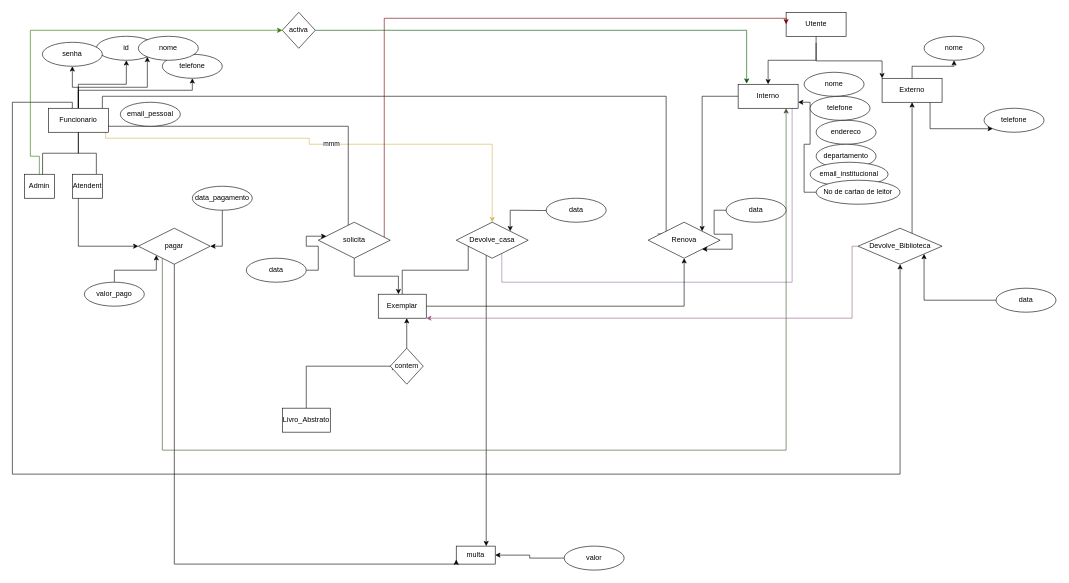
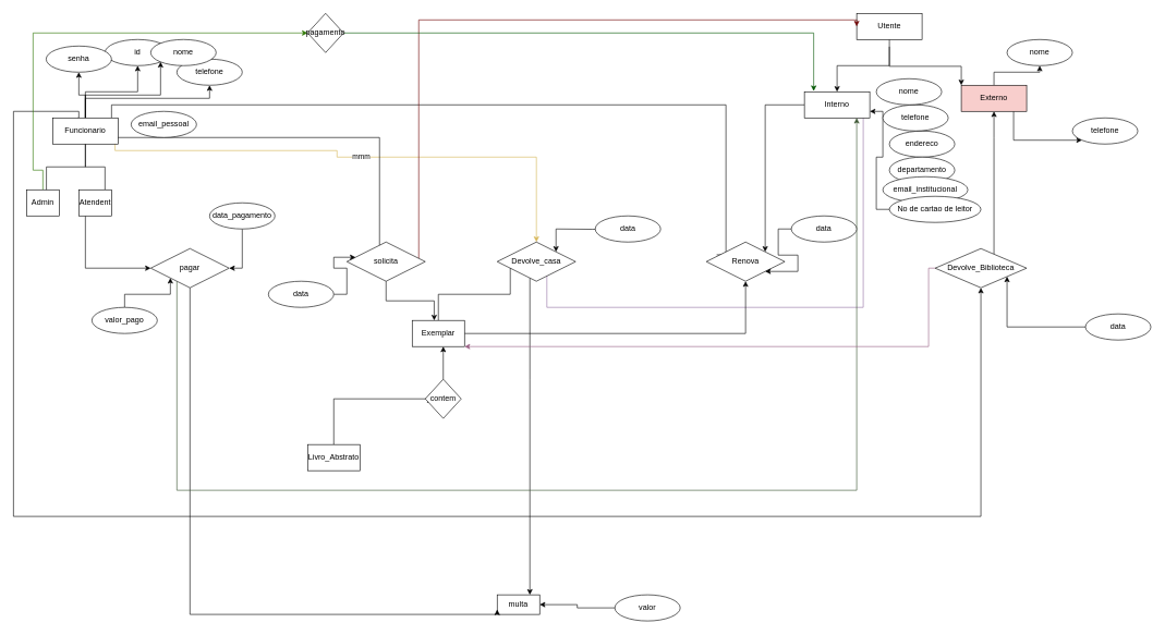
  <mxCell id="0" />
  <mxCell id="1" parent="0" />
  <mxCell id="2" value="mmm" style="edgeStyle=orthogonalEdgeStyle;rounded=0;orthogonalLoop=1;jettySize=auto;html=1;exitX=0.954;exitY=0.965;exitDx=0;exitDy=0;exitPerimeter=0;fillColor=#fff2cc;gradientColor=#ffd966;strokeColor=#d6b656;" edge="1" parent="1" source="11" target="24"><mxGeometry relative="1" as="geometry"><mxPoint x="520" y="200" as="sourcePoint" /><Array as="points"><mxPoint x="175" y="230" /><mxPoint x="515" y="230" /><mxPoint x="515" y="240" /><mxPoint x="820" y="240" /></Array></mxGeometry></mxCell>
  <mxCell id="3" style="edgeStyle=orthogonalEdgeStyle;rounded=0;orthogonalLoop=1;jettySize=auto;html=1;entryX=0.131;entryY=0.325;entryDx=0;entryDy=0;entryPerimeter=0;endArrow=none;endFill=0;" edge="1" parent="1" source="11" target="25"><mxGeometry relative="1" as="geometry"><Array as="points"><mxPoint x="170" y="160" /><mxPoint x="1110" y="160" /><mxPoint x="1110" y="390" /></Array></mxGeometry></mxCell>
  <mxCell id="4" style="edgeStyle=orthogonalEdgeStyle;rounded=0;orthogonalLoop=1;jettySize=auto;html=1;" edge="1" parent="1" source="47" target="29"><mxGeometry relative="1" as="geometry"><Array as="points"><mxPoint x="130" y="410" /></Array></mxGeometry></mxCell>
  <mxCell id="5" style="edgeStyle=orthogonalEdgeStyle;rounded=0;orthogonalLoop=1;jettySize=auto;html=1;exitX=0.383;exitY=0;exitDx=0;exitDy=0;exitPerimeter=0;" edge="1" parent="1" source="11" target="37"><mxGeometry relative="1" as="geometry"><mxPoint x="1540" y="550" as="targetPoint" /><Array as="points"><mxPoint x="120" y="180" /><mxPoint x="120" y="170" /><mxPoint x="20" y="170" /><mxPoint x="20" y="790" /><mxPoint x="1500" y="790" /></Array></mxGeometry></mxCell>
  <mxCell id="6" style="edgeStyle=orthogonalEdgeStyle;rounded=0;orthogonalLoop=1;jettySize=auto;html=1;entryX=0.607;entryY=0.064;entryDx=0;entryDy=0;entryPerimeter=0;endArrow=none;endFill=0;" edge="1" parent="1" source="11" target="39"><mxGeometry relative="1" as="geometry" /></mxCell>
  <mxCell id="7" style="edgeStyle=orthogonalEdgeStyle;rounded=0;orthogonalLoop=1;jettySize=auto;html=1;" edge="1" parent="1" source="11" target="63"><mxGeometry relative="1" as="geometry" /></mxCell>
  <mxCell id="8" style="edgeStyle=orthogonalEdgeStyle;rounded=0;orthogonalLoop=1;jettySize=auto;html=1;" edge="1" parent="1" source="11" target="62"><mxGeometry relative="1" as="geometry" /></mxCell>
  <mxCell id="9" style="edgeStyle=orthogonalEdgeStyle;rounded=0;orthogonalLoop=1;jettySize=auto;html=1;" edge="1" parent="1" target="66"><mxGeometry relative="1" as="geometry"><mxPoint x="130" y="185" as="sourcePoint" /><mxPoint x="244.645" y="99.142" as="targetPoint" /><Array as="points"><mxPoint x="130" y="145" /><mxPoint x="245" y="145" /></Array></mxGeometry></mxCell>
  <mxCell id="10" style="edgeStyle=orthogonalEdgeStyle;rounded=0;orthogonalLoop=1;jettySize=auto;html=1;" edge="1" parent="1" source="11" target="65"><mxGeometry relative="1" as="geometry"><Array as="points"><mxPoint x="130" y="150" /><mxPoint x="320" y="150" /></Array></mxGeometry></mxCell>
  <mxCell id="11" value="Funcionario" style="whiteSpace=wrap;html=1;align=center;" vertex="1" parent="1"><mxGeometry x="80" y="180" width="100" height="40" as="geometry" /></mxCell>
  <mxCell id="12" style="edgeStyle=orthogonalEdgeStyle;rounded=0;orthogonalLoop=1;jettySize=auto;html=1;entryX=1;entryY=1;entryDx=0;entryDy=0;fillColor=#e1d5e7;strokeColor=#9673a6;" edge="1" parent="1" source="31" target="24"><mxGeometry relative="1" as="geometry"><Array as="points"><mxPoint x="1320" y="470" /><mxPoint x="836" y="470" /><mxPoint x="836" y="390" /><mxPoint x="850" y="390" /></Array></mxGeometry></mxCell>
  <mxCell id="13" style="edgeStyle=orthogonalEdgeStyle;rounded=0;orthogonalLoop=1;jettySize=auto;html=1;" edge="1" parent="1" source="15" target="31"><mxGeometry relative="1" as="geometry" /></mxCell>
  <mxCell id="14" style="edgeStyle=orthogonalEdgeStyle;rounded=0;orthogonalLoop=1;jettySize=auto;html=1;" edge="1" parent="1" target="34"><mxGeometry relative="1" as="geometry"><mxPoint x="1360" y="71" as="sourcePoint" /><mxPoint x="1470" y="136" as="targetPoint" /><Array as="points"><mxPoint x="1360" y="101" /><mxPoint x="1470" y="101" /></Array></mxGeometry></mxCell>
  <mxCell id="15" value="Utente" style="whiteSpace=wrap;html=1;align=center;" vertex="1" parent="1"><mxGeometry x="1310" y="20" width="100" height="40" as="geometry" /></mxCell>
  <mxCell id="16" style="edgeStyle=orthogonalEdgeStyle;rounded=0;orthogonalLoop=1;jettySize=auto;html=1;entryX=0.5;entryY=1;entryDx=0;entryDy=0;" edge="1" parent="1" source="18" target="25"><mxGeometry relative="1" as="geometry" /></mxCell>
  <mxCell id="17" style="edgeStyle=orthogonalEdgeStyle;rounded=0;orthogonalLoop=1;jettySize=auto;html=1;entryX=0.5;entryY=1;entryDx=0;entryDy=0;" edge="1" parent="1" source="18" target="24"><mxGeometry relative="1" as="geometry"><Array as="points"><mxPoint x="670" y="450" /><mxPoint x="780" y="450" /><mxPoint x="780" y="410" /><mxPoint x="820" y="410" /></Array></mxGeometry></mxCell>
  <mxCell id="18" value="Exemplar" style="whiteSpace=wrap;html=1;align=center;" vertex="1" parent="1"><mxGeometry x="630" y="490" width="80" height="40" as="geometry" /></mxCell>
  <mxCell id="19" style="edgeStyle=orthogonalEdgeStyle;rounded=0;orthogonalLoop=1;jettySize=auto;html=1;entryX=1;entryY=0.75;entryDx=0;entryDy=0;endArrow=none;endFill=0;" edge="1" parent="1" source="22" target="11"><mxGeometry relative="1" as="geometry"><Array as="points"><mxPoint x="580" y="210" /></Array></mxGeometry></mxCell>
  <mxCell id="20" style="edgeStyle=orthogonalEdgeStyle;rounded=0;orthogonalLoop=1;jettySize=auto;html=1;entryX=0.42;entryY=0;entryDx=0;entryDy=0;entryPerimeter=0;" edge="1" parent="1" source="22" target="18"><mxGeometry relative="1" as="geometry" /></mxCell>
  <mxCell id="21" value="&lt;br&gt;&lt;br&gt;" style="edgeStyle=orthogonalEdgeStyle;rounded=0;orthogonalLoop=1;jettySize=auto;html=1;entryX=0;entryY=0.5;entryDx=0;entryDy=0;fillColor=#a20025;strokeColor=#6F0000;" edge="1" parent="1" source="22" target="15"><mxGeometry relative="1" as="geometry"><Array as="points"><mxPoint x="640" y="30" /><mxPoint x="1310" y="30" /></Array></mxGeometry></mxCell>
  <mxCell id="22" value="solicita" style="shape=rhombus;perimeter=rhombusPerimeter;whiteSpace=wrap;html=1;align=center;" vertex="1" parent="1"><mxGeometry x="530" y="370" width="120" height="60" as="geometry" /></mxCell>
  <mxCell id="23" style="edgeStyle=orthogonalEdgeStyle;rounded=0;orthogonalLoop=1;jettySize=auto;html=1;" edge="1" parent="1" source="24" target="26"><mxGeometry relative="1" as="geometry"><Array as="points"><mxPoint x="810" y="580" /><mxPoint x="810" y="580" /></Array></mxGeometry></mxCell>
  <mxCell id="24" value="Devolve_casa" style="shape=rhombus;perimeter=rhombusPerimeter;whiteSpace=wrap;html=1;align=center;" vertex="1" parent="1"><mxGeometry x="760" y="370" width="120" height="60" as="geometry" /></mxCell>
  <mxCell id="25" value="Renova" style="shape=rhombus;perimeter=rhombusPerimeter;whiteSpace=wrap;html=1;align=center;" vertex="1" parent="1"><mxGeometry x="1080" y="370" width="120" height="60" as="geometry" /></mxCell>
  <mxCell id="26" value="multa" style="whiteSpace=wrap;html=1;align=center;" vertex="1" parent="1"><mxGeometry x="760" y="910" width="65" height="30" as="geometry" /></mxCell>
  <mxCell id="27" style="edgeStyle=orthogonalEdgeStyle;rounded=0;orthogonalLoop=1;jettySize=auto;html=1;entryX=0;entryY=0.75;entryDx=0;entryDy=0;" edge="1" parent="1" source="29" target="26"><mxGeometry relative="1" as="geometry"><Array as="points"><mxPoint x="290" y="940" /></Array></mxGeometry></mxCell>
  <mxCell id="28" style="edgeStyle=orthogonalEdgeStyle;rounded=0;orthogonalLoop=1;jettySize=auto;html=1;fillColor=#6d8764;strokeColor=#3A5431;" edge="1" parent="1" source="29" target="31"><mxGeometry relative="1" as="geometry"><Array as="points"><mxPoint x="270" y="750" /><mxPoint x="1310" y="750" /></Array></mxGeometry></mxCell>
  <mxCell id="29" value="pagar" style="shape=rhombus;perimeter=rhombusPerimeter;whiteSpace=wrap;html=1;align=center;" vertex="1" parent="1"><mxGeometry x="230" y="380" width="120" height="60" as="geometry" /></mxCell>
  <mxCell id="30" style="edgeStyle=orthogonalEdgeStyle;rounded=0;orthogonalLoop=1;jettySize=auto;html=1;entryX=1;entryY=0;entryDx=0;entryDy=0;" edge="1" parent="1" source="31" target="25"><mxGeometry relative="1" as="geometry"><mxPoint x="1209" y="240" as="targetPoint" /></mxGeometry></mxCell>
  <mxCell id="31" value="Interno" style="whiteSpace=wrap;html=1;align=center;" vertex="1" parent="1"><mxGeometry x="1230" y="140" width="100" height="40" as="geometry" /></mxCell>
  <mxCell id="32" style="edgeStyle=orthogonalEdgeStyle;rounded=0;orthogonalLoop=1;jettySize=auto;html=1;entryX=0;entryY=1;entryDx=0;entryDy=0;" edge="1" parent="1" source="34" target="67"><mxGeometry relative="1" as="geometry"><Array as="points"><mxPoint x="1550" y="214" /></Array></mxGeometry></mxCell>
  <mxCell id="33" style="edgeStyle=orthogonalEdgeStyle;rounded=0;orthogonalLoop=1;jettySize=auto;html=1;" edge="1" parent="1" source="34" target="68"><mxGeometry relative="1" as="geometry" /></mxCell>
- <mxCell id="34" value="Externo" style="whiteSpace=wrap;html=1;align=center;" vertex="1" parent="1"><mxGeometry x="1470" y="130" width="100" height="40" as="geometry" /></mxCell>
+ <mxCell id="34" value="Externo" style="whiteSpace=wrap;html=1;align=center;fillColor=#f8cecc;" vertex="1" parent="1"><mxGeometry x="1470" y="130" width="100" height="40" as="geometry" /></mxCell>
  <mxCell id="35" style="edgeStyle=orthogonalEdgeStyle;rounded=0;orthogonalLoop=1;jettySize=auto;html=1;" edge="1" parent="1" source="37" target="34"><mxGeometry relative="1" as="geometry"><Array as="points"><mxPoint x="1520" y="210" /><mxPoint x="1520" y="210" /></Array></mxGeometry></mxCell>
  <mxCell id="36" style="edgeStyle=orthogonalEdgeStyle;rounded=0;orthogonalLoop=1;jettySize=auto;html=1;fillColor=#e6d0de;gradientColor=#d5739d;strokeColor=#996185;" edge="1" parent="1" source="37" target="18"><mxGeometry relative="1" as="geometry"><mxPoint x="700" y="520" as="targetPoint" /><Array as="points"><mxPoint x="1420" y="410" /><mxPoint x="1420" y="530" /></Array></mxGeometry></mxCell>
  <mxCell id="37" value="Devolve_Biblioteca" style="shape=rhombus;perimeter=rhombusPerimeter;whiteSpace=wrap;html=1;align=center;" vertex="1" parent="1"><mxGeometry x="1430" y="380" width="140" height="60" as="geometry" /></mxCell>
  <mxCell id="38" style="edgeStyle=orthogonalEdgeStyle;rounded=0;orthogonalLoop=1;jettySize=auto;html=1;entryX=0;entryY=0.5;entryDx=0;entryDy=0;fillColor=#60a917;strokeColor=#2D7600;exitX=0.5;exitY=0;exitDx=0;exitDy=0;" edge="1" parent="1" source="39" target="42"><mxGeometry relative="1" as="geometry"><Array as="points"><mxPoint x="65" y="260" /><mxPoint x="50" y="260" /><mxPoint x="50" y="50" /></Array></mxGeometry></mxCell>
  <mxCell id="39" value="Admin" style="whiteSpace=wrap;html=1;align=center;" vertex="1" parent="1"><mxGeometry x="40" y="290" width="50" height="40" as="geometry" /></mxCell>
  <mxCell id="40" style="edgeStyle=orthogonalEdgeStyle;rounded=0;orthogonalLoop=1;jettySize=auto;html=1;endArrow=none;endFill=0;" edge="1" parent="1" source="47" target="11"><mxGeometry relative="1" as="geometry"><mxPoint x="300" y="220" as="targetPoint" /><Array as="points"><mxPoint x="160" y="255" /><mxPoint x="130" y="255" /></Array></mxGeometry></mxCell>
  <mxCell id="41" style="edgeStyle=orthogonalEdgeStyle;rounded=0;orthogonalLoop=1;jettySize=auto;html=1;entryX=0.142;entryY=-0.027;entryDx=0;entryDy=0;entryPerimeter=0;fillColor=#008a00;strokeColor=#005700;" edge="1" parent="1" source="42" target="31"><mxGeometry relative="1" as="geometry" /></mxCell>
- <mxCell id="42" value="activa" style="shape=rhombus;perimeter=rhombusPerimeter;whiteSpace=wrap;html=1;align=center;" vertex="1" parent="1"><mxGeometry x="470" y="20" width="55" height="60" as="geometry" /></mxCell>
+ <mxCell id="42" value="pagamento" style="shape=rhombus;perimeter=rhombusPerimeter;whiteSpace=wrap;html=1;align=center;" vertex="1" parent="1"><mxGeometry x="470" y="20" width="55" height="60" as="geometry" /></mxCell>
  <mxCell id="43" style="edgeStyle=orthogonalEdgeStyle;rounded=0;orthogonalLoop=1;jettySize=auto;html=1;entryX=0.121;entryY=0.456;entryDx=0;entryDy=0;entryPerimeter=0;" edge="1" parent="1" source="44" target="46"><mxGeometry relative="1" as="geometry"><Array as="points"><mxPoint x="510" y="610" /><mxPoint x="657" y="610" /></Array></mxGeometry></mxCell>
  <mxCell id="44" value="Livro_Abstrato" style="whiteSpace=wrap;html=1;align=center;" vertex="1" parent="1"><mxGeometry x="470" y="680" width="80" height="40" as="geometry" /></mxCell>
  <mxCell id="45" style="edgeStyle=orthogonalEdgeStyle;rounded=0;orthogonalLoop=1;jettySize=auto;html=1;" edge="1" parent="1" source="46" target="18"><mxGeometry relative="1" as="geometry"><Array as="points"><mxPoint x="678" y="540" /><mxPoint x="678" y="540" /></Array></mxGeometry></mxCell>
  <mxCell id="46" value="contem" style="shape=rhombus;perimeter=rhombusPerimeter;whiteSpace=wrap;html=1;align=center;" vertex="1" parent="1"><mxGeometry x="650" y="580" width="55" height="60" as="geometry" /></mxCell>
  <mxCell id="47" value="Atendent" style="whiteSpace=wrap;html=1;align=center;" vertex="1" parent="1"><mxGeometry x="120" y="290" width="50" height="40" as="geometry" /></mxCell>
  <mxCell id="48" style="edgeStyle=orthogonalEdgeStyle;rounded=0;orthogonalLoop=1;jettySize=auto;html=1;" edge="1" parent="1" source="49" target="37"><mxGeometry relative="1" as="geometry"><Array as="points"><mxPoint x="1540" y="500" /></Array></mxGeometry></mxCell>
  <mxCell id="49" value="data" style="ellipse;whiteSpace=wrap;html=1;align=center;" vertex="1" parent="1"><mxGeometry x="1660" y="480" width="100" height="40" as="geometry" /></mxCell>
  <mxCell id="50" style="edgeStyle=orthogonalEdgeStyle;rounded=0;orthogonalLoop=1;jettySize=auto;html=1;entryX=0.111;entryY=0.389;entryDx=0;entryDy=0;entryPerimeter=0;" edge="1" parent="1" source="51" target="22"><mxGeometry relative="1" as="geometry" /></mxCell>
  <mxCell id="51" value="data" style="ellipse;whiteSpace=wrap;html=1;align=center;" vertex="1" parent="1"><mxGeometry x="410" y="430" width="100" height="40" as="geometry" /></mxCell>
  <mxCell id="52" style="edgeStyle=orthogonalEdgeStyle;rounded=0;orthogonalLoop=1;jettySize=auto;html=1;entryX=1;entryY=0;entryDx=0;entryDy=0;" edge="1" parent="1" target="24"><mxGeometry relative="1" as="geometry"><mxPoint x="930" y="350" as="sourcePoint" /></mxGeometry></mxCell>
  <mxCell id="53" value="data" style="ellipse;whiteSpace=wrap;html=1;align=center;" vertex="1" parent="1"><mxGeometry x="910" y="330" width="100" height="40" as="geometry" /></mxCell>
  <mxCell id="54" style="edgeStyle=orthogonalEdgeStyle;rounded=0;orthogonalLoop=1;jettySize=auto;html=1;entryX=1;entryY=1;entryDx=0;entryDy=0;" edge="1" parent="1" source="55" target="25"><mxGeometry relative="1" as="geometry" /></mxCell>
  <mxCell id="55" value="data" style="ellipse;whiteSpace=wrap;html=1;align=center;" vertex="1" parent="1"><mxGeometry x="1210" y="330" width="100" height="40" as="geometry" /></mxCell>
  <mxCell id="56" style="edgeStyle=orthogonalEdgeStyle;rounded=0;orthogonalLoop=1;jettySize=auto;html=1;entryX=1;entryY=0.5;entryDx=0;entryDy=0;" edge="1" parent="1" source="57" target="29"><mxGeometry relative="1" as="geometry" /></mxCell>
  <mxCell id="57" value="data_pagamento" style="ellipse;whiteSpace=wrap;html=1;align=center;" vertex="1" parent="1"><mxGeometry x="320" y="310" width="100" height="40" as="geometry" /></mxCell>
  <mxCell id="58" style="edgeStyle=orthogonalEdgeStyle;rounded=0;orthogonalLoop=1;jettySize=auto;html=1;" edge="1" parent="1" source="59" target="29"><mxGeometry relative="1" as="geometry"><Array as="points"><mxPoint x="190" y="450" /><mxPoint x="260" y="450" /></Array></mxGeometry></mxCell>
  <mxCell id="59" value="valor_pago" style="ellipse;whiteSpace=wrap;html=1;align=center;" vertex="1" parent="1"><mxGeometry x="140" y="470" width="100" height="40" as="geometry" /></mxCell>
  <mxCell id="60" style="edgeStyle=orthogonalEdgeStyle;rounded=0;orthogonalLoop=1;jettySize=auto;html=1;" edge="1" parent="1" source="61" target="26"><mxGeometry relative="1" as="geometry" /></mxCell>
  <mxCell id="61" value="valor" style="ellipse;whiteSpace=wrap;html=1;align=center;" vertex="1" parent="1"><mxGeometry x="940" y="910" width="100" height="40" as="geometry" /></mxCell>
  <mxCell id="62" value="id" style="ellipse;whiteSpace=wrap;html=1;align=center;" vertex="1" parent="1"><mxGeometry x="160" y="60" width="100" height="40" as="geometry" /></mxCell>
  <mxCell id="63" value="senha" style="ellipse;whiteSpace=wrap;html=1;align=center;" vertex="1" parent="1"><mxGeometry x="70" y="70" width="100" height="40" as="geometry" /></mxCell>
  <mxCell id="64" value="email_pessoal" style="ellipse;whiteSpace=wrap;html=1;align=center;" vertex="1" parent="1"><mxGeometry x="200" y="170" width="100" height="40" as="geometry" /></mxCell>
  <mxCell id="65" value="telefone" style="ellipse;whiteSpace=wrap;html=1;align=center;" vertex="1" parent="1"><mxGeometry x="270" y="90" width="100" height="40" as="geometry" /></mxCell>
  <mxCell id="66" value="nome" style="ellipse;whiteSpace=wrap;html=1;align=center;" vertex="1" parent="1"><mxGeometry x="230" y="60" width="100" height="40" as="geometry" /></mxCell>
  <mxCell id="67" value="telefone" style="ellipse;whiteSpace=wrap;html=1;align=center;" vertex="1" parent="1"><mxGeometry x="1640" y="180" width="100" height="40" as="geometry" /></mxCell>
  <mxCell id="68" value="nome" style="ellipse;whiteSpace=wrap;html=1;align=center;" vertex="1" parent="1"><mxGeometry x="1540" y="60" width="100" height="40" as="geometry" /></mxCell>
  <mxCell id="69" value="endereco" style="ellipse;whiteSpace=wrap;html=1;align=center;" vertex="1" parent="1"><mxGeometry x="1360" y="200" width="100" height="40" as="geometry" /></mxCell>
  <mxCell id="70" value="departamento" style="ellipse;whiteSpace=wrap;html=1;align=center;" vertex="1" parent="1"><mxGeometry x="1360" y="240" width="100" height="40" as="geometry" /></mxCell>
  <mxCell id="71" value="email_institucional" style="ellipse;whiteSpace=wrap;html=1;align=center;" vertex="1" parent="1"><mxGeometry x="1350" y="270" width="130" height="40" as="geometry" /></mxCell>
  <mxCell id="72" style="edgeStyle=orthogonalEdgeStyle;rounded=0;orthogonalLoop=1;jettySize=auto;html=1;entryX=1;entryY=0.75;entryDx=0;entryDy=0;" edge="1" parent="1" source="73" target="31"><mxGeometry relative="1" as="geometry" /></mxCell>
  <mxCell id="73" value="No de cartao de leitor" style="ellipse;whiteSpace=wrap;html=1;align=center;" vertex="1" parent="1"><mxGeometry x="1360" y="300" width="140" height="40" as="geometry" /></mxCell>
  <mxCell id="74" value="telefone" style="ellipse;whiteSpace=wrap;html=1;align=center;" vertex="1" parent="1"><mxGeometry x="1350" y="160" width="100" height="40" as="geometry" /></mxCell>
  <mxCell id="75" value="nome" style="ellipse;whiteSpace=wrap;html=1;align=center;" vertex="1" parent="1"><mxGeometry x="1340" y="120" width="100" height="40" as="geometry" /></mxCell>
